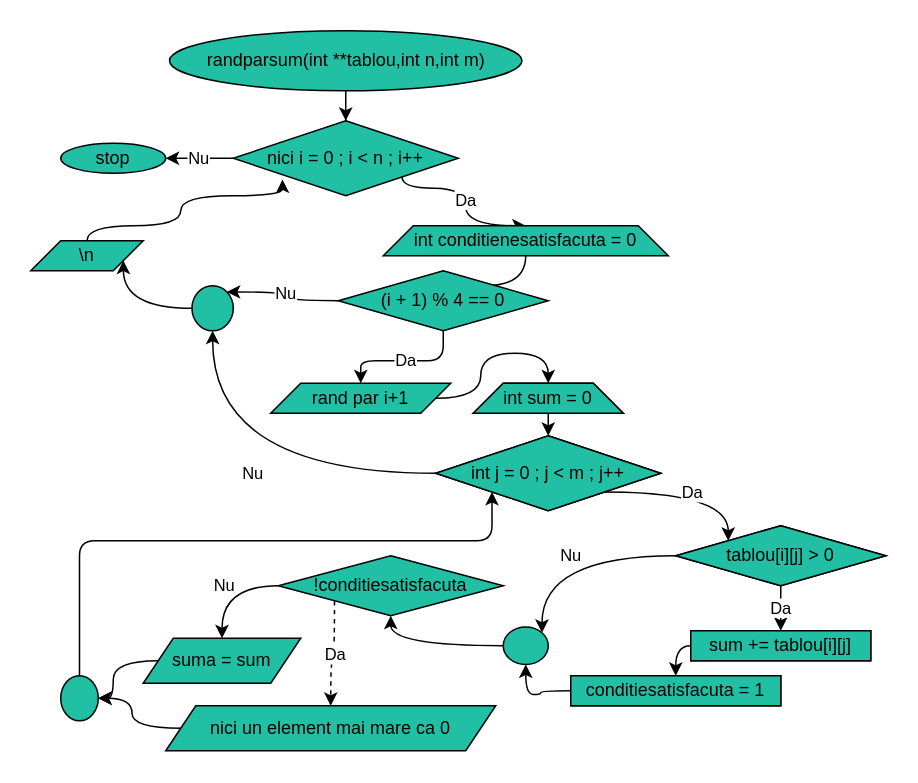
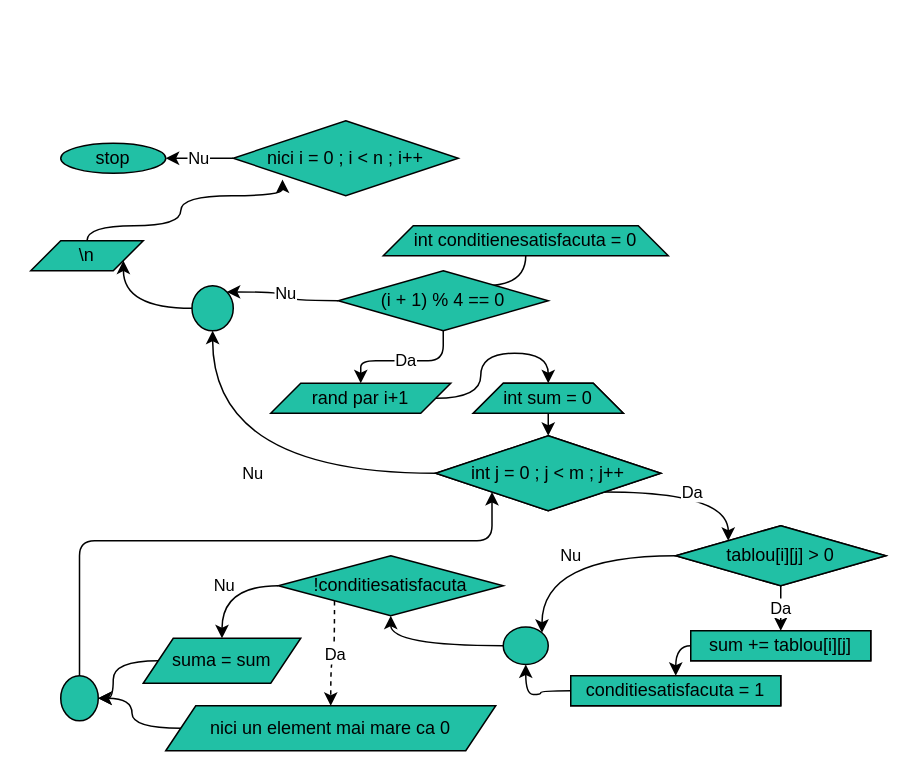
  <mxCell id="0" />
  <mxCell id="1" parent="0" />
- <mxCell id="2" style="edgeStyle=orthogonalEdgeStyle;rounded=0;orthogonalLoop=1;jettySize=auto;html=1;labelBorderColor=none;sketch=0;" parent="1" source="3" target="6" edge="1"><mxGeometry relative="1" as="geometry" /></mxCell>
- <mxCell id="3" value="&lt;font style=&quot;font-size: 12px&quot;&gt;&lt;span style=&quot;font-family: &amp;#34;liberation sans&amp;#34; , sans-serif&quot;&gt;randparsum&lt;/span&gt;(int **tablou,int n,int m)&lt;/font&gt;" style="ellipse;whiteSpace=wrap;html=1;fillColor=#21C0A5;labelBackgroundColor=none;labelBorderColor=none;sketch=0;" parent="1" vertex="1"><mxGeometry x="112.5" y="20" width="235" height="40" as="geometry" /></mxCell>
  <mxCell id="4" value="&lt;font style=&quot;&quot;&gt;Nu&lt;/font&gt;" style="edgeStyle=orthogonalEdgeStyle;curved=1;orthogonalLoop=1;jettySize=auto;html=1;entryX=1;entryY=0.5;entryDx=0;entryDy=0;labelBorderColor=none;sketch=0;" parent="1" source="6" target="10" edge="1"><mxGeometry relative="1" as="geometry"><mxPoint x="130" y="140" as="targetPoint" /></mxGeometry></mxCell>
- <mxCell id="5" value="Da" style="edgeStyle=orthogonalEdgeStyle;curved=1;orthogonalLoop=1;jettySize=auto;html=1;exitX=1;exitY=1;exitDx=0;exitDy=0;entryX=0.5;entryY=0;entryDx=0;entryDy=0;labelBorderColor=none;sketch=0;" parent="1" source="6" target="12" edge="1"><mxGeometry relative="1" as="geometry"><Array as="points"><mxPoint x="267" y="125" /><mxPoint x="310" y="125" /><mxPoint x="310" y="150" /></Array></mxGeometry></mxCell>
  <mxCell id="6" value="nici i = 0 ; i &amp;lt; n ; i++" style="rhombus;whiteSpace=wrap;html=1;fillColor=#21C0A5;labelBackgroundColor=none;labelBorderColor=none;sketch=0;" parent="1" vertex="1"><mxGeometry x="155" y="80" width="150" height="50" as="geometry" /></mxCell>
  <mxCell id="7" value="Da" style="edgeStyle=orthogonalEdgeStyle;curved=1;orthogonalLoop=1;jettySize=auto;html=1;exitX=1;exitY=1;exitDx=0;exitDy=0;entryX=0;entryY=0;entryDx=0;entryDy=0;labelBorderColor=none;sketch=0;" parent="1" source="9" target="22" edge="1"><mxGeometry relative="1" as="geometry" /></mxCell>
  <mxCell id="8" value="Nu" style="edgeStyle=orthogonalEdgeStyle;curved=1;orthogonalLoop=1;jettySize=auto;html=1;entryX=0.5;entryY=1;entryDx=0;entryDy=0;labelBorderColor=none;sketch=0;" parent="1" source="9" target="37" edge="1"><mxGeometry relative="1" as="geometry" /></mxCell>
  <mxCell id="9" value="int j = 0 ; j &amp;lt; m ; j++" style="rhombus;whiteSpace=wrap;html=1;fillColor=#21C0A5;labelBorderColor=none;sketch=0;" parent="1" vertex="1"><mxGeometry x="290" y="290" width="150" height="50" as="geometry" /></mxCell>
  <mxCell id="10" value="stop" style="ellipse;whiteSpace=wrap;html=1;fillColor=#21C0A5;labelBackgroundColor=none;labelBorderColor=none;sketch=0;" parent="1" vertex="1"><mxGeometry x="40" y="95" width="70" height="20" as="geometry" /></mxCell>
  <mxCell id="11" style="edgeStyle=orthogonalEdgeStyle;curved=1;orthogonalLoop=1;jettySize=auto;html=1;entryX=0.5;entryY=0;entryDx=0;entryDy=0;labelBorderColor=none;sketch=0;" parent="1" source="12" target="15" edge="1"><mxGeometry relative="1" as="geometry" /></mxCell>
  <mxCell id="12" value="int conditienesatisfacuta = 0" style="shape=trapezoid;perimeter=trapezoidPerimeter;whiteSpace=wrap;html=1;fixedSize=1;fillColor=#21C0A5;labelBackgroundColor=none;labelBorderColor=none;sketch=0;" parent="1" vertex="1"><mxGeometry x="255" y="150" width="190" height="20" as="geometry" /></mxCell>
  <mxCell id="13" value="Nu" style="edgeStyle=orthogonalEdgeStyle;curved=1;orthogonalLoop=1;jettySize=auto;html=1;entryX=1;entryY=0;entryDx=0;entryDy=0;labelBorderColor=none;sketch=0;" parent="1" source="15" target="37" edge="1"><mxGeometry relative="1" as="geometry" /></mxCell>
  <mxCell id="14" value="Da" style="edgeStyle=orthogonalEdgeStyle;orthogonalLoop=1;jettySize=auto;html=1;labelBorderColor=none;rounded=1;sketch=0;" parent="1" source="15" target="17" edge="1"><mxGeometry relative="1" as="geometry" /></mxCell>
  <mxCell id="15" value="&lt;span style=&quot;font-family: &amp;quot;liberation sans&amp;quot; , sans-serif&quot;&gt;(i&amp;nbsp;+&amp;nbsp;&lt;/span&gt;&lt;font style=&quot;font-family: &amp;quot;liberation sans&amp;quot; , sans-serif&quot;&gt;1&lt;/font&gt;&lt;span style=&quot;font-family: &amp;quot;liberation sans&amp;quot; , sans-serif&quot;&gt;)&amp;nbsp;%&amp;nbsp;&lt;/span&gt;&lt;font style=&quot;font-family: &amp;quot;liberation sans&amp;quot; , sans-serif&quot;&gt;4&lt;/font&gt;&lt;span style=&quot;font-family: &amp;quot;liberation sans&amp;quot; , sans-serif&quot;&gt;&amp;nbsp;==&amp;nbsp;&lt;/span&gt;&lt;font style=&quot;font-family: &amp;quot;liberation sans&amp;quot; , sans-serif&quot;&gt;0&lt;/font&gt;" style="rhombus;whiteSpace=wrap;html=1;fillColor=#21C0A5;labelBackgroundColor=none;labelBorderColor=none;sketch=0;" parent="1" vertex="1"><mxGeometry x="225" y="180" width="140" height="40" as="geometry" /></mxCell>
  <mxCell id="16" style="edgeStyle=orthogonalEdgeStyle;curved=1;orthogonalLoop=1;jettySize=auto;html=1;entryX=0.5;entryY=0;entryDx=0;entryDy=0;labelBorderColor=none;sketch=0;" parent="1" source="17" target="19" edge="1"><mxGeometry relative="1" as="geometry" /></mxCell>
  <mxCell id="17" value="rand par i+1" style="shape=parallelogram;perimeter=parallelogramPerimeter;whiteSpace=wrap;html=1;fixedSize=1;fillColor=#21C0A5;labelBorderColor=none;sketch=0;" parent="1" vertex="1"><mxGeometry x="180" y="255" width="120" height="20" as="geometry" /></mxCell>
  <mxCell id="18" style="edgeStyle=orthogonalEdgeStyle;curved=1;orthogonalLoop=1;jettySize=auto;html=1;labelBorderColor=none;sketch=0;" parent="1" source="19" target="9" edge="1"><mxGeometry relative="1" as="geometry" /></mxCell>
  <mxCell id="19" value="int sum = 0" style="shape=trapezoid;perimeter=trapezoidPerimeter;whiteSpace=wrap;html=1;fixedSize=1;fillColor=#21C0A5;labelBorderColor=none;sketch=0;" parent="1" vertex="1"><mxGeometry x="315" y="255" width="100" height="20" as="geometry" /></mxCell>
  <mxCell id="20" value="Da" style="edgeStyle=orthogonalEdgeStyle;curved=1;orthogonalLoop=1;jettySize=auto;html=1;entryX=0.5;entryY=0;entryDx=0;entryDy=0;labelBorderColor=none;sketch=0;" parent="1" source="22" target="24" edge="1"><mxGeometry relative="1" as="geometry" /></mxCell>
  <mxCell id="21" value="Nu" style="edgeStyle=orthogonalEdgeStyle;curved=1;orthogonalLoop=1;jettySize=auto;html=1;entryX=1;entryY=0;entryDx=0;entryDy=0;labelBorderColor=none;sketch=0;" parent="1" source="22" target="39" edge="1"><mxGeometry relative="1" as="geometry" /></mxCell>
  <mxCell id="22" value="&lt;font face=&quot;liberation sans, sans-serif&quot;&gt;tablou[i][j] &amp;gt; 0&lt;/font&gt;" style="rhombus;whiteSpace=wrap;html=1;fillColor=#21C0A5;labelBorderColor=none;sketch=0;" parent="1" vertex="1"><mxGeometry x="450" y="350" width="140" height="40" as="geometry" /></mxCell>
  <mxCell id="23" style="edgeStyle=orthogonalEdgeStyle;curved=1;orthogonalLoop=1;jettySize=auto;html=1;exitX=0;exitY=0.5;exitDx=0;exitDy=0;entryX=0.5;entryY=0;entryDx=0;entryDy=0;labelBorderColor=none;sketch=0;" parent="1" source="24" target="26" edge="1"><mxGeometry relative="1" as="geometry" /></mxCell>
  <mxCell id="24" value="sum += tablou[i][j]" style="rounded=0;whiteSpace=wrap;html=1;fillColor=#21C0A5;labelBorderColor=none;sketch=0;" parent="1" vertex="1"><mxGeometry x="460" y="420" width="120" height="20" as="geometry" /></mxCell>
  <mxCell id="25" style="edgeStyle=orthogonalEdgeStyle;curved=1;orthogonalLoop=1;jettySize=auto;html=1;labelBorderColor=none;sketch=0;" parent="1" source="26" target="39" edge="1"><mxGeometry relative="1" as="geometry" /></mxCell>
  <mxCell id="26" value="conditiesatisfacuta = 1" style="rounded=0;whiteSpace=wrap;html=1;fillColor=#21C0A5;labelBorderColor=none;sketch=0;" parent="1" vertex="1"><mxGeometry x="380" y="450" width="140" height="20" as="geometry" /></mxCell>
  <mxCell id="27" value="Da" style="edgeStyle=orthogonalEdgeStyle;curved=1;orthogonalLoop=1;jettySize=auto;html=1;exitX=0;exitY=1;exitDx=0;exitDy=0;entryX=0.5;entryY=0;entryDx=0;entryDy=0;labelBorderColor=none;sketch=0;dashed=1;" parent="1" source="29" target="31" edge="1"><mxGeometry relative="1" as="geometry" /></mxCell>
  <mxCell id="28" value="Nu" style="edgeStyle=orthogonalEdgeStyle;curved=1;orthogonalLoop=1;jettySize=auto;html=1;exitX=0;exitY=0.5;exitDx=0;exitDy=0;entryX=0.5;entryY=0;entryDx=0;entryDy=0;labelBorderColor=none;sketch=0;" parent="1" source="29" target="33" edge="1"><mxGeometry relative="1" as="geometry" /></mxCell>
  <mxCell id="29" value="&lt;font face=&quot;liberation sans, sans-serif&quot;&gt;!conditiesatisfacuta&lt;/font&gt;" style="rhombus;whiteSpace=wrap;html=1;fillColor=#21C0A5;labelBorderColor=none;sketch=0;" parent="1" vertex="1"><mxGeometry x="185" y="370" width="150" height="40" as="geometry" /></mxCell>
  <mxCell id="30" style="edgeStyle=orthogonalEdgeStyle;curved=1;orthogonalLoop=1;jettySize=auto;html=1;entryX=1;entryY=0.5;entryDx=0;entryDy=0;labelBorderColor=none;sketch=0;" parent="1" source="31" target="41" edge="1"><mxGeometry relative="1" as="geometry" /></mxCell>
  <mxCell id="31" value="nici un element mai mare ca 0" style="shape=parallelogram;perimeter=parallelogramPerimeter;whiteSpace=wrap;html=1;fixedSize=1;fillColor=#21C0A5;labelBorderColor=none;sketch=0;" parent="1" vertex="1"><mxGeometry x="110" y="470" width="220" height="30" as="geometry" /></mxCell>
  <mxCell id="32" style="edgeStyle=orthogonalEdgeStyle;curved=1;orthogonalLoop=1;jettySize=auto;html=1;entryX=1;entryY=0.5;entryDx=0;entryDy=0;labelBorderColor=none;sketch=0;" parent="1" source="33" target="41" edge="1"><mxGeometry relative="1" as="geometry" /></mxCell>
  <mxCell id="33" value="suma = sum" style="shape=parallelogram;perimeter=parallelogramPerimeter;whiteSpace=wrap;html=1;fixedSize=1;fillColor=#21C0A5;labelBorderColor=none;sketch=0;" parent="1" vertex="1"><mxGeometry x="95" y="425" width="105" height="30" as="geometry" /></mxCell>
  <mxCell id="34" style="edgeStyle=orthogonalEdgeStyle;curved=1;orthogonalLoop=1;jettySize=auto;html=1;entryX=0.219;entryY=0.784;entryDx=0;entryDy=0;entryPerimeter=0;labelBorderColor=none;sketch=0;" parent="1" source="35" target="6" edge="1"><mxGeometry relative="1" as="geometry"><Array as="points"><mxPoint x="57" y="150" /><mxPoint x="120" y="150" /><mxPoint x="120" y="130" /><mxPoint x="188" y="130" /></Array></mxGeometry></mxCell>
  <mxCell id="35" value="\n" style="shape=parallelogram;perimeter=parallelogramPerimeter;whiteSpace=wrap;html=1;fixedSize=1;fillColor=#21C0A5;labelBackgroundColor=none;labelBorderColor=none;sketch=0;" parent="1" vertex="1"><mxGeometry x="20" y="160" width="75" height="20" as="geometry" /></mxCell>
  <mxCell id="36" style="edgeStyle=orthogonalEdgeStyle;curved=1;orthogonalLoop=1;jettySize=auto;html=1;entryX=1;entryY=0.75;entryDx=0;entryDy=0;labelBorderColor=none;sketch=0;" parent="1" source="37" target="35" edge="1"><mxGeometry relative="1" as="geometry" /></mxCell>
  <mxCell id="37" value="" style="ellipse;whiteSpace=wrap;html=1;fillColor=#21C0A5;labelBorderColor=none;sketch=0;" parent="1" vertex="1"><mxGeometry x="127.5" y="190" width="27.5" height="30" as="geometry" /></mxCell>
  <mxCell id="38" style="edgeStyle=orthogonalEdgeStyle;curved=1;orthogonalLoop=1;jettySize=auto;html=1;entryX=0.5;entryY=1;entryDx=0;entryDy=0;exitX=0;exitY=0.5;exitDx=0;exitDy=0;labelBorderColor=none;sketch=0;" parent="1" source="39" target="29" edge="1"><mxGeometry relative="1" as="geometry" /></mxCell>
  <mxCell id="39" value="" style="ellipse;whiteSpace=wrap;html=1;fillColor=#21C0A5;labelBorderColor=none;sketch=0;" parent="1" vertex="1"><mxGeometry x="335" y="417.5" width="30" height="25" as="geometry" /></mxCell>
  <mxCell id="40" style="edgeStyle=orthogonalEdgeStyle;orthogonalLoop=1;jettySize=auto;html=1;entryX=0;entryY=1;entryDx=0;entryDy=0;labelBorderColor=none;sketch=0;exitX=0.5;exitY=0;exitDx=0;exitDy=0;rounded=1;" parent="1" source="41" target="9" edge="1"><mxGeometry relative="1" as="geometry"><Array as="points"><mxPoint x="52" y="360" /><mxPoint x="328" y="360" /></Array></mxGeometry></mxCell>
  <mxCell id="41" value="" style="ellipse;whiteSpace=wrap;html=1;fillColor=#21C0A5;labelBorderColor=none;sketch=0;" parent="1" vertex="1"><mxGeometry x="40" y="450" width="25" height="30" as="geometry" /></mxCell>
  <mxCell id="42" style="edgeStyle=orthogonalEdgeStyle;curved=1;orthogonalLoop=1;jettySize=auto;html=1;exitX=0.5;exitY=1;exitDx=0;exitDy=0;labelBorderColor=none;sketch=0;" parent="1" source="19" target="19" edge="1"><mxGeometry relative="1" as="geometry" /></mxCell>
  <mxCell id="43" style="edgeStyle=orthogonalEdgeStyle;curved=1;orthogonalLoop=1;jettySize=auto;html=1;exitX=0.5;exitY=1;exitDx=0;exitDy=0;labelBorderColor=none;sketch=0;" parent="1" source="26" target="26" edge="1"><mxGeometry relative="1" as="geometry" /></mxCell>
  <mxCell id="44" value="conditiesatisfacuta = 1" style="rounded=0;whiteSpace=wrap;html=1;fillColor=#21C0A5;labelBackgroundColor=none;labelBorderColor=none;sketch=0;" parent="1" vertex="1"><mxGeometry x="380" y="450" width="140" height="20" as="geometry" /></mxCell>
  <mxCell id="45" value="sum += tablou[i][j]" style="rounded=0;whiteSpace=wrap;html=1;fillColor=#21C0A5;labelBackgroundColor=none;labelBorderColor=none;sketch=0;" parent="1" vertex="1"><mxGeometry x="460" y="420" width="120" height="20" as="geometry" /></mxCell>
  <mxCell id="46" value="&lt;font face=&quot;liberation sans, sans-serif&quot;&gt;tablou[i][j] &amp;gt; 0&lt;/font&gt;" style="rhombus;whiteSpace=wrap;html=1;fillColor=#21C0A5;labelBackgroundColor=none;labelBorderColor=none;sketch=0;" parent="1" vertex="1"><mxGeometry x="450" y="350" width="140" height="40" as="geometry" /></mxCell>
  <mxCell id="47" value="int j = 0 ; j &amp;lt; m ; j++" style="rhombus;whiteSpace=wrap;html=1;fillColor=#21C0A5;labelBackgroundColor=none;labelBorderColor=none;sketch=0;" parent="1" vertex="1"><mxGeometry x="290" y="290" width="150" height="50" as="geometry" /></mxCell>
  <mxCell id="48" value="int sum = 0" style="shape=trapezoid;perimeter=trapezoidPerimeter;whiteSpace=wrap;html=1;fixedSize=1;fillColor=#21C0A5;labelBackgroundColor=none;labelBorderColor=none;sketch=0;" parent="1" vertex="1"><mxGeometry x="315" y="255" width="100" height="20" as="geometry" /></mxCell>
